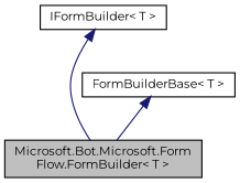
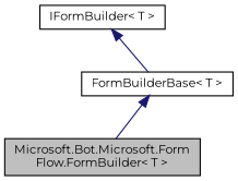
  digraph {
    fontname=Montserrat
    node [color=black fillcolor=white fontname=Montserrat fontsize=10 shape=record style=filled]
    edge [color=midnightblue dir=back fontname=Montserrat fontsize=10 labelfontname=Helvetica labelfontsize=10 style=solid]
    n1 [fillcolor=grey75 fontcolor=black height=0.2 label="Microsoft.Bot.Microsoft.Form\lFlow.FormBuilder\< T \>" width=0.4]
    n2 [height=0.2 label="FormBuilderBase\< T \>" width=0.4]
    n3 [height=0.2 label="IFormBuilder\< T \>" width=0.4]
    n2 -> n1
-   n3 -> n1
+   n3 -> n2
  }
